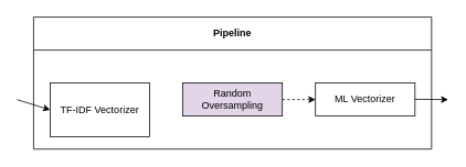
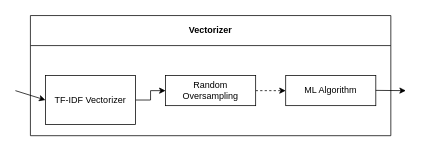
  <mxCell id="0" />
  <mxCell id="1" parent="0" />
+ <mxCell id="2" style="edgeStyle=orthogonalEdgeStyle;rounded=0;orthogonalLoop=1;jettySize=auto;html=1;exitX=1;exitY=0.5;exitDx=0;exitDy=0;entryX=0;entryY=0.5;entryDx=0;entryDy=0;" edge="1" parent="1" source="3" target="5"><mxGeometry relative="1" as="geometry" /></mxCell>
  <mxCell id="3" value="TF-IDF Vectorizer" style="rounded=0;whiteSpace=wrap;html=1;" vertex="1" parent="1"><mxGeometry x="60" y="100" width="120" height="65" as="geometry" /></mxCell>
  <mxCell id="4" style="edgeStyle=orthogonalEdgeStyle;rounded=0;orthogonalLoop=1;jettySize=auto;html=1;exitX=1;exitY=0.5;exitDx=0;exitDy=0;entryX=0;entryY=0.5;entryDx=0;entryDy=0;dashed=1;" edge="1" parent="1" source="5" target="6"><mxGeometry relative="1" as="geometry" /></mxCell>
- <mxCell id="5" value="Random Oversampling" style="rounded=0;whiteSpace=wrap;html=1;fillColor=#e1d5e7;" vertex="1" parent="1"><mxGeometry x="220" y="100" width="120" height="40" as="geometry" /></mxCell>
- <mxCell id="6" value="ML Vectorizer" style="rounded=0;whiteSpace=wrap;html=1;" vertex="1" parent="1"><mxGeometry x="380" y="100" width="120" height="40" as="geometry" /></mxCell>
- <mxCell id="7" value="Pipeline" style="swimlane;whiteSpace=wrap;html=1;startSize=40;" vertex="1" parent="1"><mxGeometry x="40" y="20" width="480" height="160" as="geometry"><mxRectangle x="120" y="320" width="90" height="40" as="alternateBounds" /></mxGeometry></mxCell>
+ <mxCell id="5" value="Random Oversampling" style="rounded=0;whiteSpace=wrap;html=1;" vertex="1" parent="1"><mxGeometry x="220" y="100" width="120" height="40" as="geometry" /></mxCell>
+ <mxCell id="6" value="ML Algorithm" style="rounded=0;whiteSpace=wrap;html=1;" vertex="1" parent="1"><mxGeometry x="380" y="100" width="120" height="40" as="geometry" /></mxCell>
+ <mxCell id="7" value="Vectorizer" style="swimlane;whiteSpace=wrap;html=1;startSize=40;" vertex="1" parent="1"><mxGeometry x="40" y="20" width="480" height="160" as="geometry"><mxRectangle x="120" y="320" width="90" height="40" as="alternateBounds" /></mxGeometry></mxCell>
  <mxCell id="8" value="" style="endArrow=classic;html=1;rounded=0;entryX=0;entryY=0.5;entryDx=0;entryDy=0;" edge="1" parent="1" target="3"><mxGeometry width="50" height="50" relative="1" as="geometry"><mxPoint x="20" y="120" as="sourcePoint" /><mxPoint x="280" y="90" as="targetPoint" /></mxGeometry></mxCell>
  <mxCell id="9" value="" style="endArrow=classic;html=1;rounded=0;" edge="1" parent="1"><mxGeometry width="50" height="50" relative="1" as="geometry"><mxPoint x="500" y="119.66" as="sourcePoint" /><mxPoint x="540" y="120" as="targetPoint" /></mxGeometry></mxCell>
